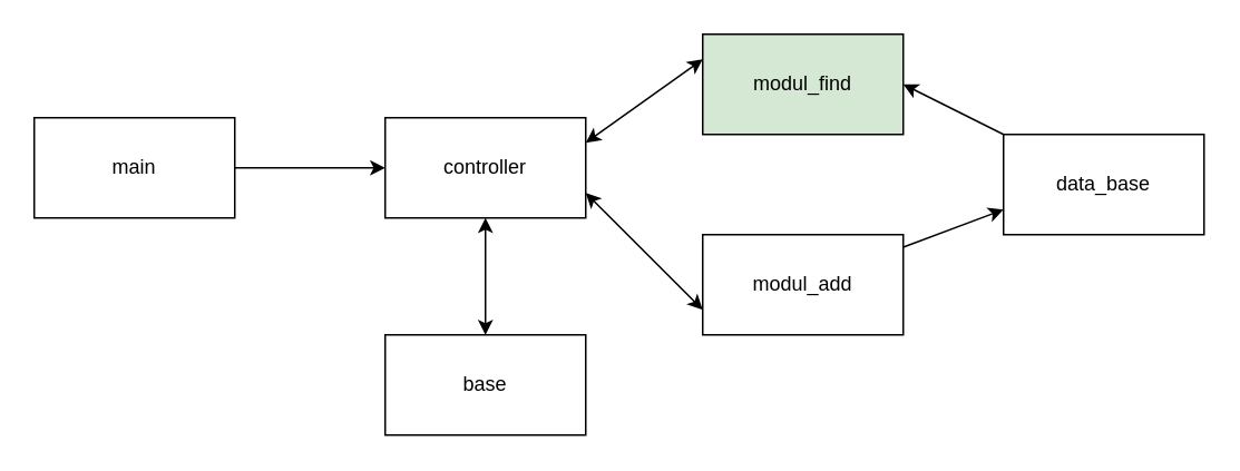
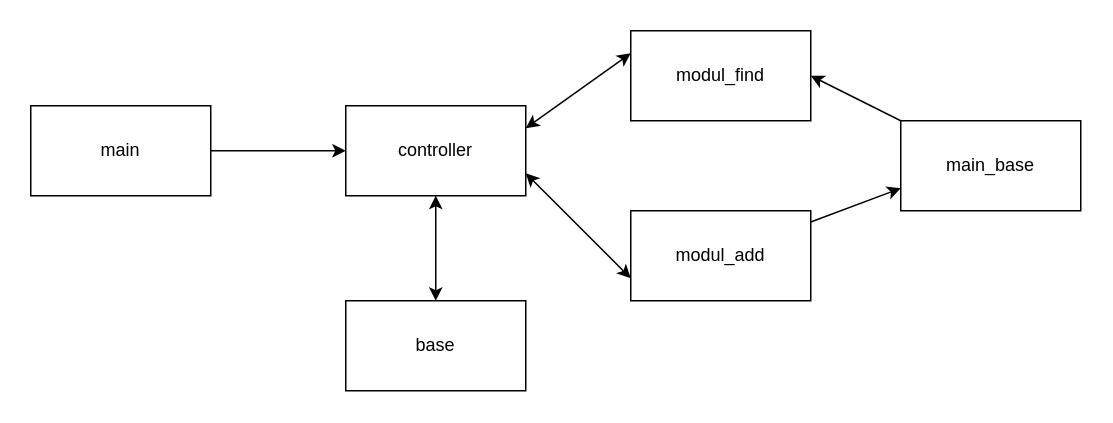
  <mxCell id="0" />
  <mxCell id="1" parent="0" />
  <mxCell id="2" value="" style="edgeStyle=none;html=1;" parent="1" source="3" target="4" edge="1"><mxGeometry relative="1" as="geometry" /></mxCell>
  <mxCell id="3" value="main" style="rounded=0;whiteSpace=wrap;html=1;" parent="1" vertex="1"><mxGeometry x="20" y="70" width="120" height="60" as="geometry" /></mxCell>
  <mxCell id="4" value="controller" style="rounded=0;whiteSpace=wrap;html=1;" parent="1" vertex="1"><mxGeometry x="230" y="70" width="120" height="60" as="geometry" /></mxCell>
- <mxCell id="5" value="modul_find" style="rounded=0;whiteSpace=wrap;html=1;fillColor=#d5e8d4;" parent="1" vertex="1"><mxGeometry x="420" y="20" width="120" height="60" as="geometry" /></mxCell>
+ <mxCell id="5" value="modul_find" style="rounded=0;whiteSpace=wrap;html=1;" parent="1" vertex="1"><mxGeometry x="420" y="20" width="120" height="60" as="geometry" /></mxCell>
  <mxCell id="6" style="edgeStyle=none;html=1;entryX=0;entryY=0.75;entryDx=0;entryDy=0;" parent="1" source="7" target="11" edge="1"><mxGeometry relative="1" as="geometry" /></mxCell>
  <mxCell id="7" value="modul_add" style="rounded=0;whiteSpace=wrap;html=1;" parent="1" vertex="1"><mxGeometry x="420" y="140" width="120" height="60" as="geometry" /></mxCell>
  <mxCell id="8" value="base" style="rounded=0;whiteSpace=wrap;html=1;" parent="1" vertex="1"><mxGeometry x="230" y="200" width="120" height="60" as="geometry" /></mxCell>
  <mxCell id="9" value="" style="endArrow=classic;startArrow=classic;html=1;exitX=1;exitY=0.25;exitDx=0;exitDy=0;entryX=0;entryY=0.25;entryDx=0;entryDy=0;" parent="1" source="4" target="5" edge="1"><mxGeometry width="50" height="50" relative="1" as="geometry"><mxPoint x="370" y="80" as="sourcePoint" /><mxPoint x="420" y="30" as="targetPoint" /></mxGeometry></mxCell>
  <mxCell id="10" style="edgeStyle=none;html=1;entryX=1;entryY=0.5;entryDx=0;entryDy=0;" parent="1" source="11" target="5" edge="1"><mxGeometry relative="1" as="geometry" /></mxCell>
- <mxCell id="11" value="data_base" style="rounded=0;whiteSpace=wrap;html=1;" parent="1" vertex="1"><mxGeometry x="600" y="80" width="120" height="60" as="geometry" /></mxCell>
+ <mxCell id="11" value="main_base" style="rounded=0;whiteSpace=wrap;html=1;" parent="1" vertex="1"><mxGeometry x="600" y="80" width="120" height="60" as="geometry" /></mxCell>
  <mxCell id="12" value="" style="endArrow=classic;startArrow=classic;html=1;entryX=0;entryY=0.75;entryDx=0;entryDy=0;exitX=1;exitY=0.75;exitDx=0;exitDy=0;" parent="1" source="4" target="7" edge="1"><mxGeometry width="50" height="50" relative="1" as="geometry"><mxPoint x="350" y="180" as="sourcePoint" /><mxPoint x="400" y="130" as="targetPoint" /></mxGeometry></mxCell>
  <mxCell id="13" value="" style="endArrow=classic;startArrow=classic;html=1;entryX=0.5;entryY=1;entryDx=0;entryDy=0;exitX=0.5;exitY=0;exitDx=0;exitDy=0;" parent="1" source="8" target="4" edge="1"><mxGeometry width="50" height="50" relative="1" as="geometry"><mxPoint x="260" y="190" as="sourcePoint" /><mxPoint x="310" y="140" as="targetPoint" /></mxGeometry></mxCell>
